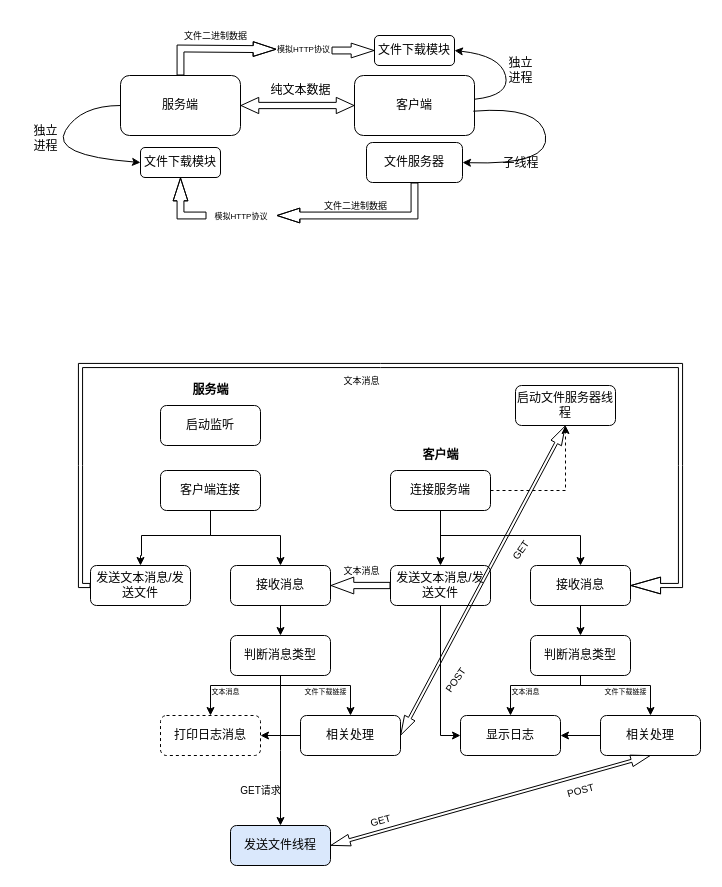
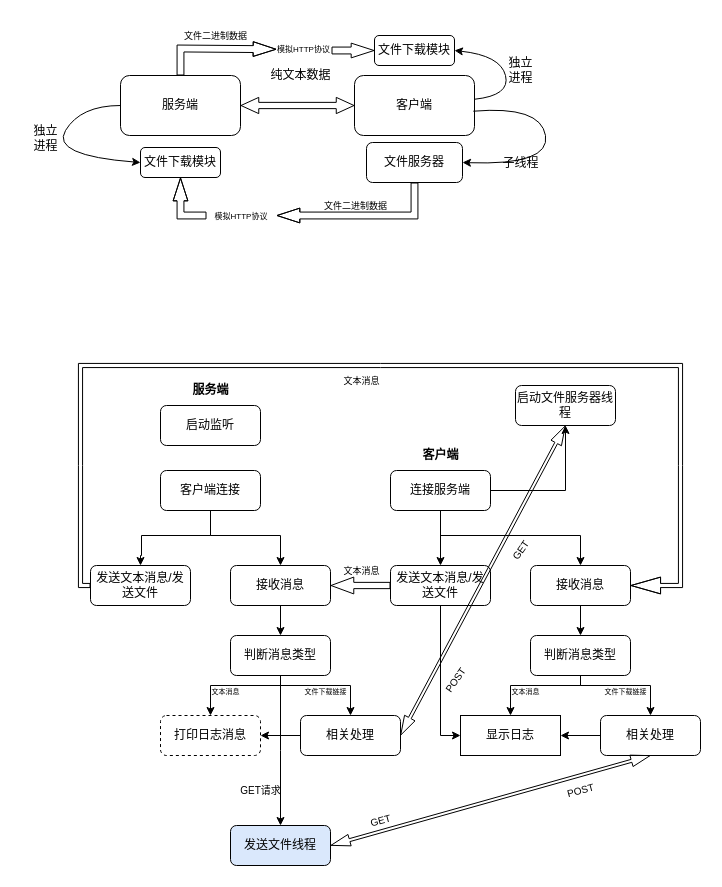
  <mxCell id="0" />
  <mxCell id="1" parent="0" />
  <mxCell id="2" value="服务端" style="rounded=1;whiteSpace=wrap;html=1;" parent="1" vertex="1"><mxGeometry x="120" y="75" width="120" height="60" as="geometry" /></mxCell>
  <mxCell id="3" value="客户端" style="rounded=1;whiteSpace=wrap;html=1;" parent="1" vertex="1"><mxGeometry x="354" y="75" width="120" height="60" as="geometry" /></mxCell>
  <mxCell id="4" value="" style="curved=1;endArrow=classic;html=1;rounded=0;exitX=0.99;exitY=0.595;exitDx=0;exitDy=0;entryX=1;entryY=0.5;entryDx=0;entryDy=0;exitPerimeter=0;" parent="1" source="3" target="5" edge="1"><mxGeometry width="50" height="50" relative="1" as="geometry"><mxPoint x="530" y="115" as="sourcePoint" /><mxPoint x="540" y="55" as="targetPoint" /><Array as="points"><mxPoint x="540" y="105" /><mxPoint x="550" y="165" /></Array></mxGeometry></mxCell>
  <mxCell id="5" value="文件服务器" style="rounded=1;whiteSpace=wrap;html=1;" parent="1" vertex="1"><mxGeometry x="366" y="142" width="96" height="40" as="geometry" /></mxCell>
  <mxCell id="6" value="" style="shape=flexArrow;endArrow=classic;startArrow=classic;html=1;rounded=0;exitX=1;exitY=0.5;exitDx=0;exitDy=0;entryX=0;entryY=0.5;entryDx=0;entryDy=0;width=6.286;startSize=5.583;startWidth=8.98;endWidth=8.98;endSize=5.583;" parent="1" source="2" target="3" edge="1"><mxGeometry width="100" height="100" relative="1" as="geometry"><mxPoint x="410" y="255" as="sourcePoint" /><mxPoint x="510" y="155" as="targetPoint" /></mxGeometry></mxCell>
- <mxCell id="7" value="纯文本数据" style="text;html=1;align=center;verticalAlign=middle;resizable=0;points=[];autosize=1;strokeColor=none;fillColor=none;" parent="1" vertex="1"><mxGeometry x="260" y="75" width="80" height="30" as="geometry" /></mxCell>
+ <mxCell id="7" value="纯文本数据" style="text;html=1;align=center;verticalAlign=middle;resizable=0;points=[];autosize=1;strokeColor=none;fillColor=none;" parent="1" vertex="1"><mxGeometry x="260" y="60" width="80" height="30" as="geometry" /></mxCell>
  <mxCell id="8" value="&lt;font style=&quot;font-size: 9px;&quot;&gt;文件二进制数据&lt;/font&gt;" style="text;html=1;align=center;verticalAlign=middle;resizable=0;points=[];autosize=1;strokeColor=none;fillColor=none;" parent="1" vertex="1"><mxGeometry x="310" y="190" width="90" height="30" as="geometry" /></mxCell>
  <mxCell id="9" value="&lt;font style=&quot;font-size: 8px;&quot;&gt;模拟HTTP协议&lt;/font&gt;" style="text;html=1;strokeColor=none;fillColor=none;align=center;verticalAlign=middle;whiteSpace=wrap;rounded=0;" parent="1" vertex="1"><mxGeometry x="206" y="210" width="70" height="10" as="geometry" /></mxCell>
  <mxCell id="10" value="子线程" style="text;html=1;align=center;verticalAlign=middle;resizable=0;points=[];autosize=1;strokeColor=none;fillColor=none;" parent="1" vertex="1"><mxGeometry x="490" y="148" width="60" height="30" as="geometry" /></mxCell>
  <mxCell id="11" value="文件下载模块" style="rounded=1;whiteSpace=wrap;html=1;" parent="1" vertex="1"><mxGeometry x="140" y="147" width="80" height="30" as="geometry" /></mxCell>
  <mxCell id="12" value="" style="curved=1;endArrow=classic;html=1;rounded=0;entryX=0;entryY=0.5;entryDx=0;entryDy=0;exitX=0;exitY=0.5;exitDx=0;exitDy=0;" parent="1" source="2" target="11" edge="1"><mxGeometry width="50" height="50" relative="1" as="geometry"><mxPoint x="60" y="115" as="sourcePoint" /><mxPoint x="110" y="65" as="targetPoint" /><Array as="points"><mxPoint x="80" y="105" /><mxPoint x="50" y="155" /></Array></mxGeometry></mxCell>
  <mxCell id="13" value="独立&lt;br&gt;进程" style="text;html=1;align=center;verticalAlign=middle;resizable=0;points=[];autosize=1;strokeColor=none;fillColor=none;" parent="1" vertex="1"><mxGeometry x="20" y="118" width="50" height="40" as="geometry" /></mxCell>
  <mxCell id="14" value="文件下载模块" style="rounded=1;whiteSpace=wrap;html=1;" parent="1" vertex="1"><mxGeometry x="374" y="35" width="80" height="30" as="geometry" /></mxCell>
  <mxCell id="15" value="" style="curved=1;endArrow=classic;html=1;rounded=0;entryX=1;entryY=0.5;entryDx=0;entryDy=0;" parent="1" source="3" target="14" edge="1"><mxGeometry width="50" height="50" relative="1" as="geometry"><mxPoint x="474" y="105" as="sourcePoint" /><mxPoint x="454" y="45" as="targetPoint" /><Array as="points"><mxPoint x="510" y="95" /><mxPoint x="500" y="55" /></Array></mxGeometry></mxCell>
  <mxCell id="16" value="独立&lt;br&gt;进程" style="text;html=1;align=center;verticalAlign=middle;resizable=0;points=[];autosize=1;strokeColor=none;fillColor=none;" parent="1" vertex="1"><mxGeometry x="495" y="50" width="50" height="40" as="geometry" /></mxCell>
  <mxCell id="17" value="&lt;font style=&quot;font-size: 9px;&quot;&gt;文件二进制数据&lt;/font&gt;" style="text;html=1;align=center;verticalAlign=middle;resizable=0;points=[];autosize=1;strokeColor=none;fillColor=none;" parent="1" vertex="1"><mxGeometry x="170" y="20" width="90" height="30" as="geometry" /></mxCell>
  <mxCell id="18" value="&lt;font style=&quot;font-size: 8px;&quot;&gt;模拟HTTP协议&lt;/font&gt;" style="text;html=1;strokeColor=none;fillColor=none;align=center;verticalAlign=middle;whiteSpace=wrap;rounded=0;" parent="1" vertex="1"><mxGeometry x="276" y="45" width="55" height="5" as="geometry" /></mxCell>
  <mxCell id="19" value="启动监听" style="rounded=1;whiteSpace=wrap;html=1;" parent="1" vertex="1"><mxGeometry x="160" y="405" width="100" height="40" as="geometry" /></mxCell>
  <mxCell id="20" style="edgeStyle=orthogonalEdgeStyle;rounded=0;orthogonalLoop=1;jettySize=auto;html=1;exitX=0.5;exitY=1;exitDx=0;exitDy=0;" parent="1" source="22" target="27" edge="1"><mxGeometry relative="1" as="geometry"><mxPoint x="140" y="565" as="targetPoint" /><Array as="points"><mxPoint x="210" y="535" /><mxPoint x="141" y="535" /><mxPoint x="141" y="555" /><mxPoint x="140" y="555" /></Array></mxGeometry></mxCell>
  <mxCell id="21" style="edgeStyle=orthogonalEdgeStyle;rounded=0;orthogonalLoop=1;jettySize=auto;html=1;exitX=0.5;exitY=1;exitDx=0;exitDy=0;entryX=0.5;entryY=0;entryDx=0;entryDy=0;" parent="1" source="22" target="30" edge="1"><mxGeometry relative="1" as="geometry"><mxPoint x="280" y="545" as="targetPoint" /><Array as="points"><mxPoint x="210" y="535" /><mxPoint x="280" y="535" /></Array></mxGeometry></mxCell>
  <mxCell id="22" value="客户端连接" style="rounded=1;whiteSpace=wrap;html=1;" parent="1" vertex="1"><mxGeometry x="160" y="470" width="100" height="40" as="geometry" /></mxCell>
  <mxCell id="23" value="" style="edgeStyle=orthogonalEdgeStyle;rounded=0;orthogonalLoop=1;jettySize=auto;html=1;" parent="1" source="26" target="31" edge="1"><mxGeometry relative="1" as="geometry" /></mxCell>
- <mxCell id="24" value="" style="edgeStyle=orthogonalEdgeStyle;rounded=0;orthogonalLoop=1;jettySize=auto;html=1;dashed=1;" parent="1" source="26" target="38" edge="1"><mxGeometry relative="1" as="geometry" /></mxCell>
+ <mxCell id="24" value="" style="edgeStyle=orthogonalEdgeStyle;rounded=0;orthogonalLoop=1;jettySize=auto;html=1;" parent="1" source="26" target="38" edge="1"><mxGeometry relative="1" as="geometry" /></mxCell>
  <mxCell id="25" style="edgeStyle=orthogonalEdgeStyle;rounded=0;orthogonalLoop=1;jettySize=auto;html=1;entryX=0.5;entryY=0;entryDx=0;entryDy=0;" parent="1" source="26" target="46" edge="1"><mxGeometry relative="1" as="geometry"><mxPoint x="580" y="565" as="targetPoint" /><Array as="points"><mxPoint x="440" y="535" /><mxPoint x="580" y="535" /></Array></mxGeometry></mxCell>
  <mxCell id="26" value="连接服务端" style="rounded=1;whiteSpace=wrap;html=1;flipH=0;flipV=0;" parent="1" vertex="1"><mxGeometry x="390" y="470" width="100" height="40" as="geometry" /></mxCell>
  <mxCell id="27" value="发送文本消息/发送文件" style="rounded=1;whiteSpace=wrap;html=1;" parent="1" vertex="1"><mxGeometry x="90" y="565" width="100" height="40" as="geometry" /></mxCell>
  <mxCell id="28" value="" style="edgeStyle=orthogonalEdgeStyle;rounded=0;orthogonalLoop=1;jettySize=auto;html=1;" parent="1" source="30" target="34" edge="1"><mxGeometry relative="1" as="geometry" /></mxCell>
  <mxCell id="29" style="edgeStyle=orthogonalEdgeStyle;rounded=0;orthogonalLoop=1;jettySize=auto;html=1;entryX=0;entryY=0.5;entryDx=0;entryDy=0;" edge="1" parent="1" source="31" target="48"><mxGeometry relative="1" as="geometry" /></mxCell>
  <mxCell id="30" value="接收消息" style="rounded=1;whiteSpace=wrap;html=1;" parent="1" vertex="1"><mxGeometry x="230" y="565" width="100" height="40" as="geometry" /></mxCell>
  <mxCell id="31" value="发送文本消息/发送文件" style="rounded=1;whiteSpace=wrap;html=1;flipH=0;flipV=0;" parent="1" vertex="1"><mxGeometry x="390" y="565" width="100" height="40" as="geometry" /></mxCell>
  <mxCell id="32" style="edgeStyle=orthogonalEdgeStyle;rounded=0;orthogonalLoop=1;jettySize=auto;html=1;entryX=0.5;entryY=0;entryDx=0;entryDy=0;" parent="1" source="34" target="39" edge="1"><mxGeometry relative="1" as="geometry"><mxPoint x="230" y="715" as="targetPoint" /><Array as="points"><mxPoint x="280" y="685" /><mxPoint x="210" y="685" /></Array></mxGeometry></mxCell>
  <mxCell id="33" style="edgeStyle=orthogonalEdgeStyle;rounded=0;orthogonalLoop=1;jettySize=auto;html=1;" parent="1" source="34" edge="1"><mxGeometry relative="1" as="geometry"><mxPoint x="280" y="825" as="targetPoint" /></mxGeometry></mxCell>
  <mxCell id="34" value="判断消息类型" style="rounded=1;whiteSpace=wrap;html=1;" parent="1" vertex="1"><mxGeometry x="230" y="635" width="100" height="40" as="geometry" /></mxCell>
  <mxCell id="35" style="edgeStyle=orthogonalEdgeStyle;rounded=0;orthogonalLoop=1;jettySize=auto;html=1;entryX=0.5;entryY=0;entryDx=0;entryDy=0;" parent="1" target="41" edge="1"><mxGeometry relative="1" as="geometry"><mxPoint x="350" y="725" as="targetPoint" /><mxPoint x="280" y="675" as="sourcePoint" /><Array as="points"><mxPoint x="280" y="685" /><mxPoint x="350" y="685" /></Array></mxGeometry></mxCell>
  <mxCell id="36" value="&lt;font style=&quot;font-size: 7px;&quot;&gt;文件下载链接&lt;/font&gt;" style="text;html=1;align=center;verticalAlign=middle;resizable=0;points=[];autosize=1;strokeColor=none;fillColor=none;" parent="1" vertex="1"><mxGeometry x="290" y="675" width="70" height="30" as="geometry" /></mxCell>
  <mxCell id="37" value="&lt;font style=&quot;font-size: 7px;&quot;&gt;文本消息&lt;/font&gt;" style="text;html=1;align=center;verticalAlign=middle;resizable=0;points=[];autosize=1;strokeColor=none;fillColor=none;" parent="1" vertex="1"><mxGeometry x="200" y="675" width="50" height="30" as="geometry" /></mxCell>
  <mxCell id="38" value="启动文件服务器线程" style="rounded=1;whiteSpace=wrap;html=1;flipH=0;flipV=0;" parent="1" vertex="1"><mxGeometry x="515" y="385" width="100" height="40" as="geometry" /></mxCell>
  <mxCell id="39" value="打印日志消息" style="rounded=1;whiteSpace=wrap;html=1;dashed=1;" parent="1" vertex="1"><mxGeometry x="160" y="715" width="100" height="40" as="geometry" /></mxCell>
  <mxCell id="40" value="" style="edgeStyle=orthogonalEdgeStyle;rounded=0;orthogonalLoop=1;jettySize=auto;html=1;" parent="1" source="41" target="39" edge="1"><mxGeometry relative="1" as="geometry" /></mxCell>
  <mxCell id="41" value="相关处理" style="rounded=1;whiteSpace=wrap;html=1;" parent="1" vertex="1"><mxGeometry x="300" y="715" width="100" height="40" as="geometry" /></mxCell>
  <mxCell id="42" value="" style="shape=flexArrow;endArrow=classic;startArrow=classic;html=1;rounded=0;entryX=0.5;entryY=1;entryDx=0;entryDy=0;exitX=1;exitY=0.5;exitDx=0;exitDy=0;width=3;endWidth=7.857;endSize=6.093;startWidth=7.857;startSize=6.093;" parent="1" source="41" target="38" edge="1"><mxGeometry width="100" height="100" relative="1" as="geometry"><mxPoint x="460" y="715" as="sourcePoint" /><mxPoint x="560" y="615" as="targetPoint" /></mxGeometry></mxCell>
  <mxCell id="43" value="&lt;font style=&quot;font-size: 10px;&quot;&gt;GET&lt;/font&gt;" style="text;html=1;align=center;verticalAlign=middle;resizable=0;points=[];autosize=1;strokeColor=none;fillColor=none;rotation=-55;" parent="1" vertex="1"><mxGeometry x="500" y="535" width="40" height="30" as="geometry" /></mxCell>
  <mxCell id="44" value="&lt;font style=&quot;font-size: 10px;&quot;&gt;POST&lt;/font&gt;" style="text;html=1;align=center;verticalAlign=middle;resizable=0;points=[];autosize=1;strokeColor=none;fillColor=none;rotation=-55;" parent="1" vertex="1"><mxGeometry x="430" y="665" width="50" height="30" as="geometry" /></mxCell>
  <mxCell id="45" value="" style="edgeStyle=orthogonalEdgeStyle;rounded=0;orthogonalLoop=1;jettySize=auto;html=1;" parent="1" source="46" target="47" edge="1"><mxGeometry relative="1" as="geometry" /></mxCell>
  <mxCell id="46" value="接收消息" style="rounded=1;whiteSpace=wrap;html=1;flipH=0;flipV=0;" parent="1" vertex="1"><mxGeometry x="530" y="565" width="100" height="40" as="geometry" /></mxCell>
  <mxCell id="47" value="判断消息类型" style="rounded=1;whiteSpace=wrap;html=1;" parent="1" vertex="1"><mxGeometry x="530" y="635" width="100" height="40" as="geometry" /></mxCell>
- <mxCell id="48" value="显示日志" style="rounded=1;whiteSpace=wrap;html=1;" parent="1" vertex="1"><mxGeometry x="460" y="715" width="100" height="40" as="geometry" /></mxCell>
+ <mxCell id="48" value="显示日志" style="whiteSpace=wrap;html=1;rounded=0;" parent="1" vertex="1"><mxGeometry x="460" y="715" width="100" height="40" as="geometry" /></mxCell>
  <mxCell id="49" value="&lt;font style=&quot;font-size: 7px;&quot;&gt;文件下载链接&lt;/font&gt;" style="text;html=1;align=center;verticalAlign=middle;resizable=0;points=[];autosize=1;strokeColor=none;fillColor=none;" parent="1" vertex="1"><mxGeometry x="590" y="675" width="70" height="30" as="geometry" /></mxCell>
  <mxCell id="50" value="&lt;font style=&quot;font-size: 7px;&quot;&gt;文本消息&lt;/font&gt;" style="text;html=1;align=center;verticalAlign=middle;resizable=0;points=[];autosize=1;strokeColor=none;fillColor=none;" parent="1" vertex="1"><mxGeometry x="500" y="675" width="50" height="30" as="geometry" /></mxCell>
  <mxCell id="51" style="edgeStyle=orthogonalEdgeStyle;rounded=0;orthogonalLoop=1;jettySize=auto;html=1;entryX=0.5;entryY=0;entryDx=0;entryDy=0;" parent="1" target="54" edge="1"><mxGeometry relative="1" as="geometry"><mxPoint x="650" y="725" as="targetPoint" /><mxPoint x="580" y="675" as="sourcePoint" /><Array as="points"><mxPoint x="580" y="685" /><mxPoint x="650" y="685" /></Array></mxGeometry></mxCell>
  <mxCell id="52" style="edgeStyle=orthogonalEdgeStyle;rounded=0;orthogonalLoop=1;jettySize=auto;html=1;entryX=0.5;entryY=0;entryDx=0;entryDy=0;" parent="1" target="48" edge="1"><mxGeometry relative="1" as="geometry"><mxPoint x="530" y="715" as="targetPoint" /><mxPoint x="580" y="675" as="sourcePoint" /><Array as="points"><mxPoint x="580" y="685" /><mxPoint x="510" y="685" /></Array></mxGeometry></mxCell>
  <mxCell id="53" style="edgeStyle=orthogonalEdgeStyle;rounded=0;orthogonalLoop=1;jettySize=auto;html=1;entryX=1;entryY=0.5;entryDx=0;entryDy=0;" parent="1" source="54" target="48" edge="1"><mxGeometry relative="1" as="geometry" /></mxCell>
  <mxCell id="54" value="相关处理" style="rounded=1;whiteSpace=wrap;html=1;" parent="1" vertex="1"><mxGeometry x="600" y="715" width="100" height="40" as="geometry" /></mxCell>
  <mxCell id="55" value="&lt;font style=&quot;font-size: 10px;&quot;&gt;GET请求&lt;/font&gt;" style="text;html=1;align=center;verticalAlign=middle;resizable=0;points=[];autosize=1;strokeColor=none;fillColor=none;" parent="1" vertex="1"><mxGeometry x="230" y="775" width="60" height="30" as="geometry" /></mxCell>
  <mxCell id="56" value="发送文件线程" style="rounded=1;whiteSpace=wrap;html=1;fillColor=#dae8fc;" parent="1" vertex="1"><mxGeometry x="230" y="825" width="100" height="40" as="geometry" /></mxCell>
  <mxCell id="57" value="&lt;font style=&quot;font-size: 10px;&quot;&gt;GET&lt;/font&gt;" style="text;html=1;align=center;verticalAlign=middle;resizable=0;points=[];autosize=1;strokeColor=none;fillColor=none;rotation=-15;" parent="1" vertex="1"><mxGeometry x="360" y="805" width="40" height="30" as="geometry" /></mxCell>
  <mxCell id="58" value="&lt;font style=&quot;font-size: 10px;&quot;&gt;POST&lt;/font&gt;" style="text;html=1;align=center;verticalAlign=middle;resizable=0;points=[];autosize=1;strokeColor=none;fillColor=none;rotation=-15;flipH=0;flipV=1;" parent="1" vertex="1"><mxGeometry x="555" y="775" width="50" height="30" as="geometry" /></mxCell>
  <mxCell id="59" value="" style="shape=flexArrow;endArrow=classic;startArrow=classic;html=1;rounded=0;entryX=0.5;entryY=1;entryDx=0;entryDy=0;exitX=1;exitY=0.5;exitDx=0;exitDy=0;width=3;endWidth=7.857;endSize=6.093;startWidth=7.857;startSize=6.093;" parent="1" source="56" target="54" edge="1"><mxGeometry width="100" height="100" relative="1" as="geometry"><mxPoint x="450" y="1070" as="sourcePoint" /><mxPoint x="620" y="845" as="targetPoint" /></mxGeometry></mxCell>
  <mxCell id="60" value="&lt;b&gt;服务端&lt;/b&gt;" style="text;html=1;align=center;verticalAlign=middle;resizable=0;points=[];autosize=1;strokeColor=none;fillColor=none;" parent="1" vertex="1"><mxGeometry x="180" y="375" width="60" height="30" as="geometry" /></mxCell>
  <mxCell id="61" value="&lt;b&gt;客户端&lt;/b&gt;" style="text;html=1;align=center;verticalAlign=middle;resizable=0;points=[];autosize=1;strokeColor=none;fillColor=none;" parent="1" vertex="1"><mxGeometry x="410" y="440" width="60" height="30" as="geometry" /></mxCell>
  <mxCell id="62" value="" style="shape=flexArrow;endArrow=classic;html=1;rounded=0;entryX=1;entryY=0.5;entryDx=0;entryDy=0;exitX=0.5;exitY=1;exitDx=0;exitDy=0;endWidth=6.857;endSize=7.274;width=6.857;" edge="1" parent="1" source="5" target="9"><mxGeometry width="50" height="50" relative="1" as="geometry"><mxPoint x="414" y="190" as="sourcePoint" /><mxPoint x="294" y="235" as="targetPoint" /><Array as="points"><mxPoint x="414" y="215" /></Array></mxGeometry></mxCell>
  <mxCell id="63" value="" style="shape=flexArrow;endArrow=classic;html=1;rounded=0;entryX=0.5;entryY=1;entryDx=0;entryDy=0;exitX=0;exitY=0.5;exitDx=0;exitDy=0;endWidth=6.857;endSize=7.274;width=6.857;" edge="1" parent="1" source="9" target="11"><mxGeometry width="50" height="50" relative="1" as="geometry"><mxPoint x="270" y="255" as="sourcePoint" /><mxPoint x="180" y="185" as="targetPoint" /><Array as="points"><mxPoint x="180" y="215" /></Array></mxGeometry></mxCell>
  <mxCell id="64" value="" style="shape=flexArrow;endArrow=classic;html=1;rounded=0;entryX=0;entryY=0.75;entryDx=0;entryDy=0;exitX=0.5;exitY=0;exitDx=0;exitDy=0;endWidth=6.857;endSize=7.274;width=6.857;" edge="1" parent="1" source="2" target="18"><mxGeometry width="50" height="50" relative="1" as="geometry"><mxPoint x="180" y="50" as="sourcePoint" /><mxPoint x="154" y="12" as="targetPoint" /><Array as="points"><mxPoint x="180" y="48" /></Array></mxGeometry></mxCell>
  <mxCell id="65" value="" style="shape=flexArrow;endArrow=classic;html=1;rounded=0;entryX=0;entryY=0.5;entryDx=0;entryDy=0;exitX=1;exitY=1;exitDx=0;exitDy=0;endWidth=6.857;endSize=7.274;width=6.857;" edge="1" parent="1" source="18" target="14"><mxGeometry width="50" height="50" relative="1" as="geometry"><mxPoint x="327.5" y="51.25" as="sourcePoint" /><mxPoint x="400.5" y="-4.75" as="targetPoint" /><Array as="points" /></mxGeometry></mxCell>
  <mxCell id="66" value="" style="shape=flexArrow;endArrow=classic;html=1;rounded=0;entryX=1;entryY=0.5;entryDx=0;entryDy=0;exitX=0;exitY=0.5;exitDx=0;exitDy=0;width=6.286;endSize=7.257;endWidth=9.551;" edge="1" parent="1" source="31" target="30"><mxGeometry width="50" height="50" relative="1" as="geometry"><mxPoint x="340" y="645" as="sourcePoint" /><mxPoint x="390" y="595" as="targetPoint" /></mxGeometry></mxCell>
  <mxCell id="67" value="" style="shape=flexArrow;endArrow=classic;html=1;rounded=0;width=4.138;endSize=9.517;endWidth=11.629;exitX=0;exitY=0.5;exitDx=0;exitDy=0;entryX=1;entryY=0.5;entryDx=0;entryDy=0;" edge="1" parent="1" source="27" target="46"><mxGeometry width="50" height="50" relative="1" as="geometry"><mxPoint x="50" y="685" as="sourcePoint" /><mxPoint x="30" y="615" as="targetPoint" /><Array as="points"><mxPoint x="80" y="585" /><mxPoint x="80" y="465" /><mxPoint x="80" y="365" /><mxPoint x="380" y="365" /><mxPoint x="680" y="365" /><mxPoint x="680" y="465" /><mxPoint x="680" y="585" /></Array></mxGeometry></mxCell>
  <mxCell id="68" value="&lt;font style=&quot;font-size: 9px;&quot;&gt;文本消息&lt;/font&gt;" style="text;html=1;align=center;verticalAlign=middle;resizable=0;points=[];autosize=1;strokeColor=none;fillColor=none;" vertex="1" parent="1"><mxGeometry x="331" y="365" width="60" height="30" as="geometry" /></mxCell>
  <mxCell id="69" value="&lt;font style=&quot;font-size: 9px;&quot;&gt;文本消息&lt;/font&gt;" style="text;html=1;align=center;verticalAlign=middle;resizable=0;points=[];autosize=1;strokeColor=none;fillColor=none;" vertex="1" parent="1"><mxGeometry x="331" y="555" width="60" height="30" as="geometry" /></mxCell>
